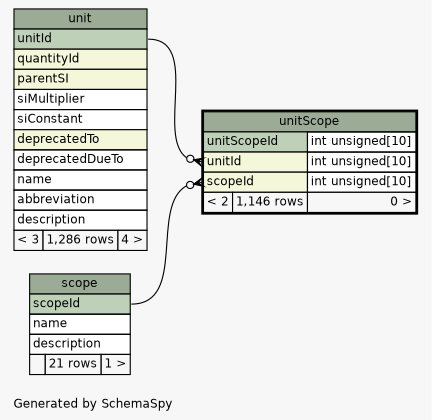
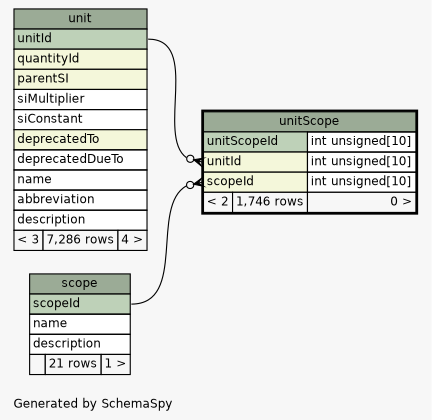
  digraph {
    bgcolor="#f7f7f7"
    fontname=Helvetica
    fontsize=11
    label="\nGenerated by SchemaSpy"
    labeljust=l
    nodesep=0.18
    rankdir=RL
    ranksep=0.46
    node [fontname=Helvetica fontsize=11 shape=plaintext]
    edge [arrowhead=none arrowsize=0.8 arrowtail=crowodot dir=back]
-   n1 [label=<     <TABLE BORDER="2" CELLBORDER="1" CELLSPACING="0" BGCOLOR="#ffffff">       <TR><TD COLSPAN="3" BGCOLOR="#9bab96" ALIGN="CENTER">unitScope</TD></TR>       <TR><TD PORT="unitScopeId" COLSPAN="2" BGCOLOR="#bed1b8" ALIGN="LEFT">unitScopeId</TD><TD PORT="unitScopeId.type" ALIGN="LEFT">int unsigned[10]</TD></TR>       <TR><TD PORT="unitId" COLSPAN="2" BGCOLOR="#f4f7da" ALIGN="LEFT">unitId</TD><TD PORT="unitId.type" ALIGN="LEFT">int unsigned[10]</TD></TR>       <TR><TD PORT="scopeId" COLSPAN="2" BGCOLOR="#f4f7da" ALIGN="LEFT">scopeId</TD><TD PORT="scopeId.type" ALIGN="LEFT">int unsigned[10]</TD></TR>       <TR><TD ALIGN="LEFT" BGCOLOR="#f7f7f7">&lt; 2</TD><TD ALIGN="RIGHT" BGCOLOR="#f7f7f7">1,146 rows</TD><TD ALIGN="RIGHT" BGCOLOR="#f7f7f7">0 &gt;</TD></TR>     </TABLE>>]
+   n1 [label=<     <TABLE BORDER="2" CELLBORDER="1" CELLSPACING="0" BGCOLOR="#ffffff">       <TR><TD COLSPAN="3" BGCOLOR="#9bab96" ALIGN="CENTER">unitScope</TD></TR>       <TR><TD PORT="unitScopeId" COLSPAN="2" BGCOLOR="#bed1b8" ALIGN="LEFT">unitScopeId</TD><TD PORT="unitScopeId.type" ALIGN="LEFT">int unsigned[10]</TD></TR>       <TR><TD PORT="unitId" COLSPAN="2" BGCOLOR="#f4f7da" ALIGN="LEFT">unitId</TD><TD PORT="unitId.type" ALIGN="LEFT">int unsigned[10]</TD></TR>       <TR><TD PORT="scopeId" COLSPAN="2" BGCOLOR="#f4f7da" ALIGN="LEFT">scopeId</TD><TD PORT="scopeId.type" ALIGN="LEFT">int unsigned[10]</TD></TR>       <TR><TD ALIGN="LEFT" BGCOLOR="#f7f7f7">&lt; 2</TD><TD ALIGN="RIGHT" BGCOLOR="#f7f7f7">1,746 rows</TD><TD ALIGN="RIGHT" BGCOLOR="#f7f7f7">0 &gt;</TD></TR>     </TABLE>>]
    n2 [label=<     <TABLE BORDER="0" CELLBORDER="1" CELLSPACING="0" BGCOLOR="#ffffff">       <TR><TD COLSPAN="3" BGCOLOR="#9bab96" ALIGN="CENTER">scope</TD></TR>       <TR><TD PORT="scopeId" COLSPAN="3" BGCOLOR="#bed1b8" ALIGN="LEFT">scopeId</TD></TR>       <TR><TD PORT="name" COLSPAN="3" ALIGN="LEFT">name</TD></TR>       <TR><TD PORT="description" COLSPAN="3" ALIGN="LEFT">description</TD></TR>       <TR><TD ALIGN="LEFT" BGCOLOR="#f7f7f7">  </TD><TD ALIGN="RIGHT" BGCOLOR="#f7f7f7">21 rows</TD><TD ALIGN="RIGHT" BGCOLOR="#f7f7f7">1 &gt;</TD></TR>     </TABLE>>]
-   n3 [label=<     <TABLE BORDER="0" CELLBORDER="1" CELLSPACING="0" BGCOLOR="#ffffff">       <TR><TD COLSPAN="3" BGCOLOR="#9bab96" ALIGN="CENTER">unit</TD></TR>       <TR><TD PORT="unitId" COLSPAN="3" BGCOLOR="#bed1b8" ALIGN="LEFT">unitId</TD></TR>       <TR><TD PORT="quantityId" COLSPAN="3" BGCOLOR="#f4f7da" ALIGN="LEFT">quantityId</TD></TR>       <TR><TD PORT="parentSI" COLSPAN="3" BGCOLOR="#f4f7da" ALIGN="LEFT">parentSI</TD></TR>       <TR><TD PORT="siMultiplier" COLSPAN="3" ALIGN="LEFT">siMultiplier</TD></TR>       <TR><TD PORT="siConstant" COLSPAN="3" ALIGN="LEFT">siConstant</TD></TR>       <TR><TD PORT="deprecatedTo" COLSPAN="3" BGCOLOR="#f4f7da" ALIGN="LEFT">deprecatedTo</TD></TR>       <TR><TD PORT="deprecatedDueTo" COLSPAN="3" ALIGN="LEFT">deprecatedDueTo</TD></TR>       <TR><TD PORT="name" COLSPAN="3" ALIGN="LEFT">name</TD></TR>       <TR><TD PORT="abbreviation" COLSPAN="3" ALIGN="LEFT">abbreviation</TD></TR>       <TR><TD PORT="description" COLSPAN="3" ALIGN="LEFT">description</TD></TR>       <TR><TD ALIGN="LEFT" BGCOLOR="#f7f7f7">&lt; 3</TD><TD ALIGN="RIGHT" BGCOLOR="#f7f7f7">1,286 rows</TD><TD ALIGN="RIGHT" BGCOLOR="#f7f7f7">4 &gt;</TD></TR>     </TABLE>>]
+   n3 [label=<     <TABLE BORDER="0" CELLBORDER="1" CELLSPACING="0" BGCOLOR="#ffffff">       <TR><TD COLSPAN="3" BGCOLOR="#9bab96" ALIGN="CENTER">unit</TD></TR>       <TR><TD PORT="unitId" COLSPAN="3" BGCOLOR="#bed1b8" ALIGN="LEFT">unitId</TD></TR>       <TR><TD PORT="quantityId" COLSPAN="3" BGCOLOR="#f4f7da" ALIGN="LEFT">quantityId</TD></TR>       <TR><TD PORT="parentSI" COLSPAN="3" BGCOLOR="#f4f7da" ALIGN="LEFT">parentSI</TD></TR>       <TR><TD PORT="siMultiplier" COLSPAN="3" ALIGN="LEFT">siMultiplier</TD></TR>       <TR><TD PORT="siConstant" COLSPAN="3" ALIGN="LEFT">siConstant</TD></TR>       <TR><TD PORT="deprecatedTo" COLSPAN="3" BGCOLOR="#f4f7da" ALIGN="LEFT">deprecatedTo</TD></TR>       <TR><TD PORT="deprecatedDueTo" COLSPAN="3" ALIGN="LEFT">deprecatedDueTo</TD></TR>       <TR><TD PORT="name" COLSPAN="3" ALIGN="LEFT">name</TD></TR>       <TR><TD PORT="abbreviation" COLSPAN="3" ALIGN="LEFT">abbreviation</TD></TR>       <TR><TD PORT="description" COLSPAN="3" ALIGN="LEFT">description</TD></TR>       <TR><TD ALIGN="LEFT" BGCOLOR="#f7f7f7">&lt; 3</TD><TD ALIGN="RIGHT" BGCOLOR="#f7f7f7">7,286 rows</TD><TD ALIGN="RIGHT" BGCOLOR="#f7f7f7">4 &gt;</TD></TR>     </TABLE>>]
    n1 -> n2 [headport="scopeId:e" tailport="scopeId:w"]
    n1 -> n3 [headport="unitId:e" tailport="unitId:w"]
  }
